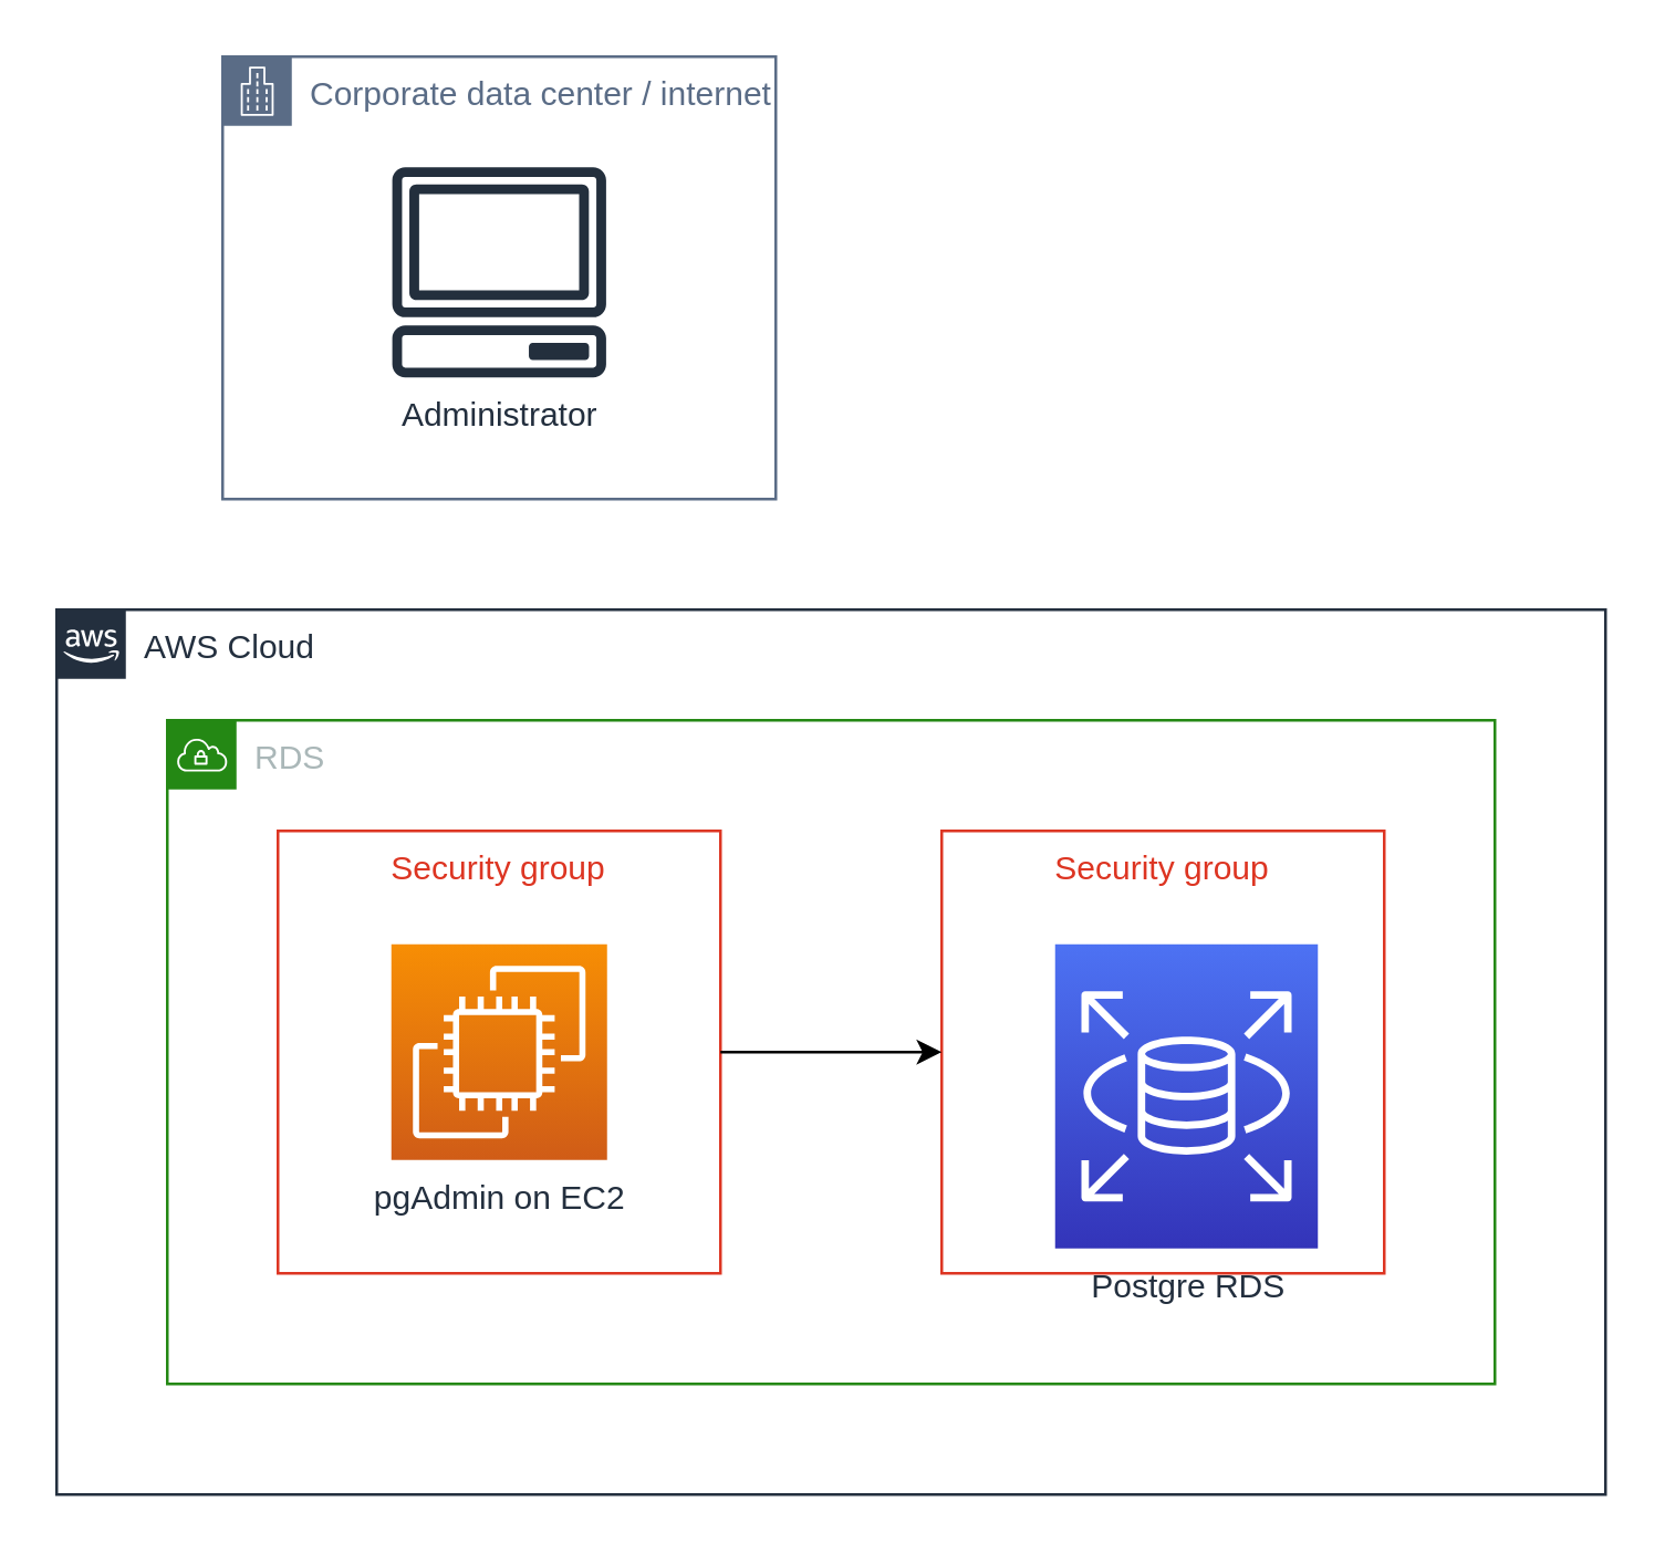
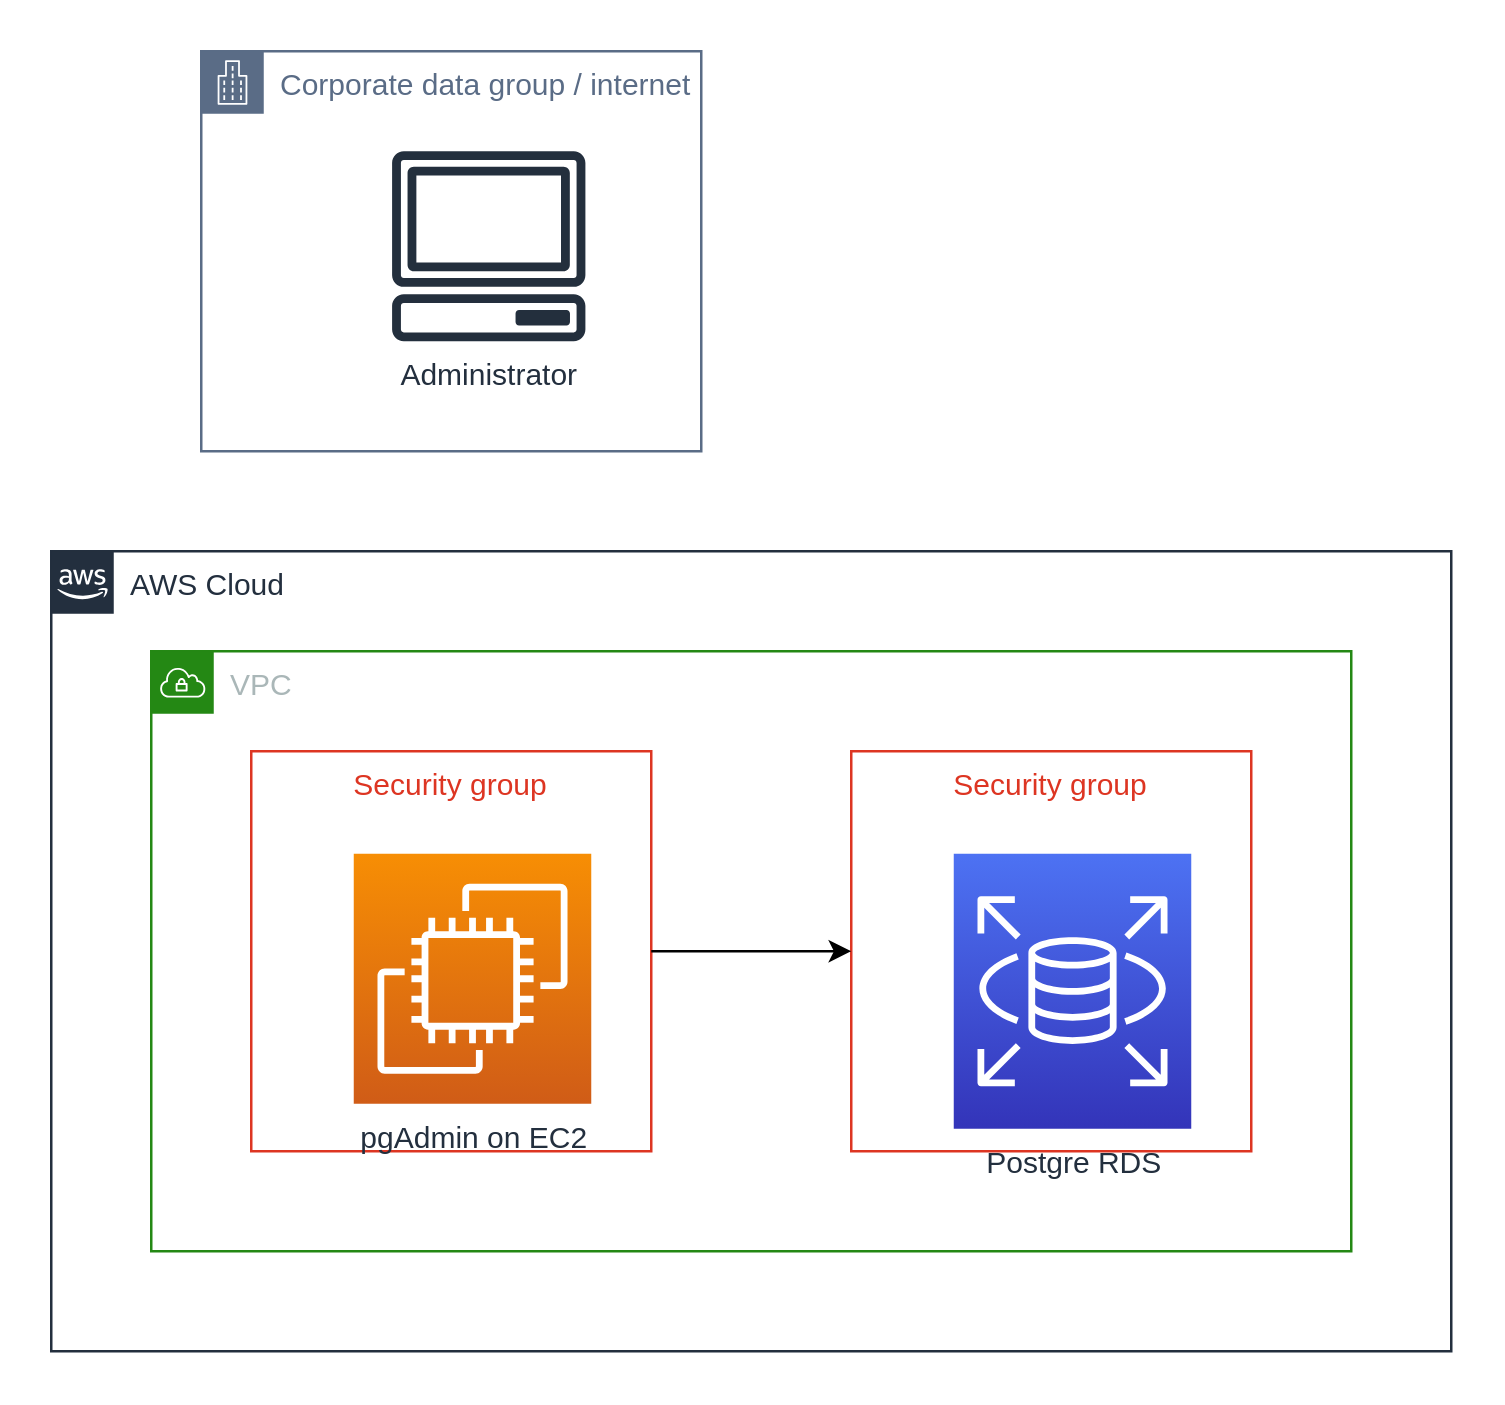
  <mxCell id="0" />
  <mxCell id="1" parent="0" />
- <mxCell id="2" value="RDS" style="points=[[0,0],[0.25,0],[0.5,0],[0.75,0],[1,0],[1,0.25],[1,0.5],[1,0.75],[1,1],[0.75,1],[0.5,1],[0.25,1],[0,1],[0,0.75],[0,0.5],[0,0.25]];outlineConnect=0;gradientColor=none;html=1;whiteSpace=wrap;fontSize=12;fontStyle=0;shape=mxgraph.aws4.group;grIcon=mxgraph.aws4.group_vpc;strokeColor=#248814;fillColor=none;verticalAlign=top;align=left;spacingLeft=30;fontColor=#AAB7B8;dashed=0;" vertex="1" parent="1"><mxGeometry x="60" y="260" width="480" height="240" as="geometry" /></mxCell>
+ <mxCell id="2" value="VPC" style="points=[[0,0],[0.25,0],[0.5,0],[0.75,0],[1,0],[1,0.25],[1,0.5],[1,0.75],[1,1],[0.75,1],[0.5,1],[0.25,1],[0,1],[0,0.75],[0,0.5],[0,0.25]];outlineConnect=0;gradientColor=none;html=1;whiteSpace=wrap;fontSize=12;fontStyle=0;shape=mxgraph.aws4.group;grIcon=mxgraph.aws4.group_vpc;strokeColor=#248814;fillColor=none;verticalAlign=top;align=left;spacingLeft=30;fontColor=#AAB7B8;dashed=0;" vertex="1" parent="1"><mxGeometry x="60" y="260" width="480" height="240" as="geometry" /></mxCell>
  <mxCell id="3" value="AWS Cloud" style="points=[[0,0],[0.25,0],[0.5,0],[0.75,0],[1,0],[1,0.25],[1,0.5],[1,0.75],[1,1],[0.75,1],[0.5,1],[0.25,1],[0,1],[0,0.75],[0,0.5],[0,0.25]];outlineConnect=0;gradientColor=none;html=1;whiteSpace=wrap;fontSize=12;fontStyle=0;shape=mxgraph.aws4.group;grIcon=mxgraph.aws4.group_aws_cloud_alt;strokeColor=#232F3E;fillColor=none;verticalAlign=top;align=left;spacingLeft=30;fontColor=#232F3E;dashed=0;" vertex="1" parent="1"><mxGeometry x="20" y="220" width="560" height="320" as="geometry" /></mxCell>
  <mxCell id="4" value="Security group" style="fillColor=none;strokeColor=#DD3522;verticalAlign=top;fontStyle=0;fontColor=#DD3522;" vertex="1" parent="1"><mxGeometry x="340" y="300" width="160" height="160" as="geometry" /></mxCell>
  <mxCell id="5" value="Security group" style="fillColor=none;strokeColor=#DD3522;verticalAlign=top;fontStyle=0;fontColor=#DD3522;" vertex="1" parent="1"><mxGeometry x="100" y="300" width="160" height="160" as="geometry" /></mxCell>
  <mxCell id="6" style="edgeStyle=orthogonalEdgeStyle;rounded=0;orthogonalLoop=1;jettySize=auto;html=1;startArrow=none;startFill=0;endArrow=classic;endFill=1;" edge="1" parent="1"><mxGeometry relative="1" as="geometry"><mxPoint x="260" y="380" as="sourcePoint" /><mxPoint x="340" y="380" as="targetPoint" /></mxGeometry></mxCell>
- <mxCell id="7" value="pgAdmin on EC2" style="sketch=0;points=[[0,0,0],[0.25,0,0],[0.5,0,0],[0.75,0,0],[1,0,0],[0,1,0],[0.25,1,0],[0.5,1,0],[0.75,1,0],[1,1,0],[0,0.25,0],[0,0.5,0],[0,0.75,0],[1,0.25,0],[1,0.5,0],[1,0.75,0]];outlineConnect=0;fontColor=#232F3E;gradientColor=#F78E04;gradientDirection=north;fillColor=#D05C17;strokeColor=#ffffff;dashed=0;verticalLabelPosition=bottom;verticalAlign=top;align=center;html=1;fontSize=12;fontStyle=0;aspect=fixed;shape=mxgraph.aws4.resourceIcon;resIcon=mxgraph.aws4.ec2;" vertex="1" parent="1"><mxGeometry x="141" y="341" width="78" height="78" as="geometry" /></mxCell>
+ <mxCell id="7" value="pgAdmin on EC2" style="sketch=0;points=[[0,0,0],[0.25,0,0],[0.5,0,0],[0.75,0,0],[1,0,0],[0,1,0],[0.25,1,0],[0.5,1,0],[0.75,1,0],[1,1,0],[0,0.25,0],[0,0.5,0],[0,0.75,0],[1,0.25,0],[1,0.5,0],[1,0.75,0]];outlineConnect=0;fontColor=#232F3E;gradientColor=#F78E04;gradientDirection=north;fillColor=#D05C17;strokeColor=#ffffff;dashed=0;verticalLabelPosition=bottom;verticalAlign=top;align=center;html=1;fontSize=12;fontStyle=0;aspect=fixed;shape=mxgraph.aws4.resourceIcon;resIcon=mxgraph.aws4.ec2;" vertex="1" parent="1"><mxGeometry x="141" y="341" width="95" height="100" as="geometry" /></mxCell>
  <mxCell id="8" value="Postgre RDS&lt;br&gt;" style="sketch=0;points=[[0,0,0],[0.25,0,0],[0.5,0,0],[0.75,0,0],[1,0,0],[0,1,0],[0.25,1,0],[0.5,1,0],[0.75,1,0],[1,1,0],[0,0.25,0],[0,0.5,0],[0,0.75,0],[1,0.25,0],[1,0.5,0],[1,0.75,0]];outlineConnect=0;fontColor=#232F3E;gradientColor=#4D72F3;gradientDirection=north;fillColor=#3334B9;strokeColor=#ffffff;dashed=0;verticalLabelPosition=bottom;verticalAlign=top;align=center;html=1;fontSize=12;fontStyle=0;aspect=fixed;shape=mxgraph.aws4.resourceIcon;resIcon=mxgraph.aws4.rds;" vertex="1" parent="1"><mxGeometry x="381" y="341" width="95" height="110" as="geometry" /></mxCell>
- <mxCell id="9" value="Corporate data center / internet" style="points=[[0,0],[0.25,0],[0.5,0],[0.75,0],[1,0],[1,0.25],[1,0.5],[1,0.75],[1,1],[0.75,1],[0.5,1],[0.25,1],[0,1],[0,0.75],[0,0.5],[0,0.25]];outlineConnect=0;gradientColor=none;html=1;whiteSpace=wrap;fontSize=12;fontStyle=0;shape=mxgraph.aws4.group;grIcon=mxgraph.aws4.group_corporate_data_center;strokeColor=#5A6C86;fillColor=none;verticalAlign=top;align=left;spacingLeft=30;fontColor=#5A6C86;dashed=0;" vertex="1" parent="1"><mxGeometry x="80" y="20" width="200" height="160" as="geometry" /></mxCell>
- <mxCell id="10" value="Administrator" style="sketch=0;outlineConnect=0;fontColor=#232F3E;gradientColor=none;fillColor=#232F3D;strokeColor=none;dashed=0;verticalLabelPosition=bottom;verticalAlign=top;align=center;html=1;fontSize=12;fontStyle=0;aspect=fixed;pointerEvents=1;shape=mxgraph.aws4.client;" vertex="1" parent="1"><mxGeometry x="141" y="60" width="78" height="76" as="geometry" /></mxCell>
+ <mxCell id="9" value="Corporate data group / internet" style="points=[[0,0],[0.25,0],[0.5,0],[0.75,0],[1,0],[1,0.25],[1,0.5],[1,0.75],[1,1],[0.75,1],[0.5,1],[0.25,1],[0,1],[0,0.75],[0,0.5],[0,0.25]];outlineConnect=0;gradientColor=none;html=1;whiteSpace=wrap;fontSize=12;fontStyle=0;shape=mxgraph.aws4.group;grIcon=mxgraph.aws4.group_corporate_data_center;strokeColor=#5A6C86;fillColor=none;verticalAlign=top;align=left;spacingLeft=30;fontColor=#5A6C86;dashed=0;" vertex="1" parent="1"><mxGeometry x="80" y="20" width="200" height="160" as="geometry" /></mxCell>
+ <mxCell id="10" value="Administrator" style="sketch=0;outlineConnect=0;fontColor=#232F3E;gradientColor=none;fillColor=#232F3D;strokeColor=none;dashed=0;verticalLabelPosition=bottom;verticalAlign=top;align=center;html=1;fontSize=12;fontStyle=0;aspect=fixed;pointerEvents=1;shape=mxgraph.aws4.client;" vertex="1" parent="1"><mxGeometry x="156" y="60" width="78" height="76" as="geometry" /></mxCell>
